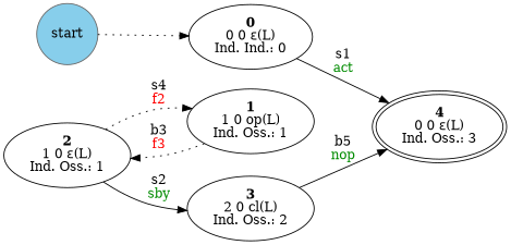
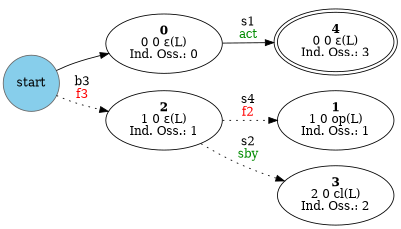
  digraph {
    rankdir=LR
    edge [style=solid]
    start [color=gray40 fillcolor=skyblue shape=circle style=filled]
-   n2 [label=<<b>0</b><br/>0 0 ε(L)<br/>Ind. Ind.: 0>]
+   n2 [label=<<b>0</b><br/>0 0 ε(L)<br/>Ind. Oss.: 0>]
    n3 [label=<<b>4</b><br/>0 0 ε(L)<br/>Ind. Oss.: 3> peripheries=2]
    n4 [label=<<b>1</b><br/>1 0 op(L)<br/>Ind. Oss.: 1>]
    n5 [label=<<b>2</b><br/>1 0 ε(L)<br/>Ind. Oss.: 1>]
    n6 [label=<<b>3</b><br/>2 0 cl(L)<br/>Ind. Oss.: 2>]
-   start -> n2 [style=dotted]
+   start -> n2
    n2 -> n3 [label=<<br/>s1<br/><font color="green4">act</font>>]
-   n4 -> n5 [label=<<br/>b3<br/><font color="red">f3</font>> style=dotted]
+   start -> n5 [label=<<br/>b3<br/><font color="red">f3</font>> style=dotted]
    n5 -> n4 [label=<<br/>s4<br/><font color="red">f2</font>> style=dotted]
-   n5 -> n6 [label=<<br/>s2<br/><font color="green4">sby</font>>]
-   n6 -> n3 [label=<<br/>b5<br/><font color="green4">nop</font>>]
+   n5 -> n6 [label=<<br/>s2<br/><font color="green4">sby</font>> style=dotted]
  }
